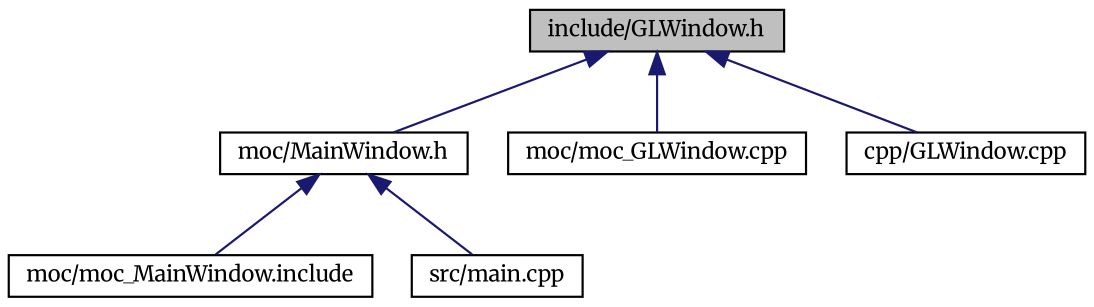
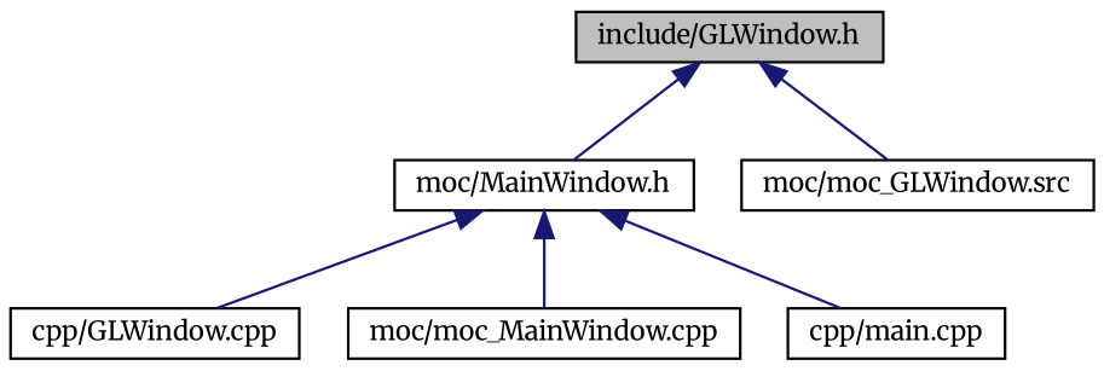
  digraph {
    fontname=Merriweather
    node [color=black fillcolor=white fontname=Merriweather fontsize=10 shape=record style=filled]
    edge [color=midnightblue dir=back fontname=Merriweather fontsize=10 labelfontname=FreeSans labelfontsize=10 style=solid]
    n1 [fillcolor=grey75 fontcolor=black height=0.2 label="include/GLWindow.h" width=0.4]
    n2 [height=0.2 label="moc/MainWindow.h" width=0.4]
-   n3 [height=0.2 label="moc/moc_GLWindow.cpp" width=0.4]
+   n3 [height=0.2 label="moc/moc_GLWindow.src" width=0.4]
    n4 [height=0.2 label="cpp/GLWindow.cpp" width=0.4]
-   n5 [height=0.2 label="moc/moc_MainWindow.include" width=0.4]
-   n6 [height=0.2 label="src/main.cpp" width=0.4]
+   n5 [height=0.2 label="moc/moc_MainWindow.cpp" width=0.4]
+   n6 [height=0.2 label="cpp/main.cpp" width=0.4]
    n1 -> n2
    n1 -> n3
-   n1 -> n4
+   n2 -> n4
    n2 -> n5
    n2 -> n6
  }
